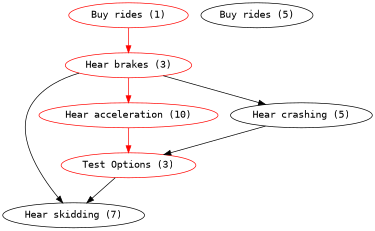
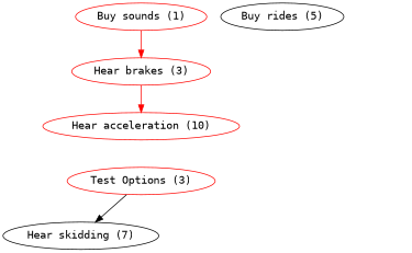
  digraph {
    fontname="DejaVu Sans Mono"
    rankdir=TB
    node [color="0.002 0.999 0.999" fontname="DejaVu Sans Mono"]
    edge [fontname="DejaVu Sans Mono"]
-   "Buy sounds (1)" [label="Buy rides (1)"]
+   "Buy sounds (1)"
    "Hear brakes (3)"
    "Hear skidding (7)" [color=""]
    "Hear acceleration (10)"
-   "Hear crashing (5)" [color=""]
    "Test Options (3)"
    n7 [label="Buy rides (5)" color=""]
    "Buy sounds (1)" -> "Hear brakes (3)" [color="0.002 0.999 0.999"]
-   "Hear brakes (3)" -> "Hear skidding (7)"
    "Hear brakes (3)" -> "Hear acceleration (10)" [color="0.002 0.999 0.999"]
-   "Hear brakes (3)" -> "Hear crashing (5)"
-   "Hear acceleration (10)" -> "Test Options (3)" [color="0.002 0.999 0.999"]
-   "Hear crashing (5)" -> "Test Options (3)"
    "Test Options (3)" -> "Hear skidding (7)"
  }
